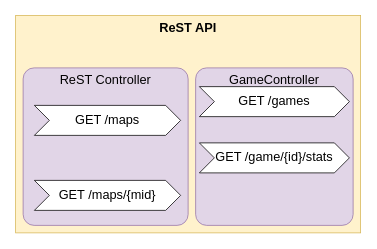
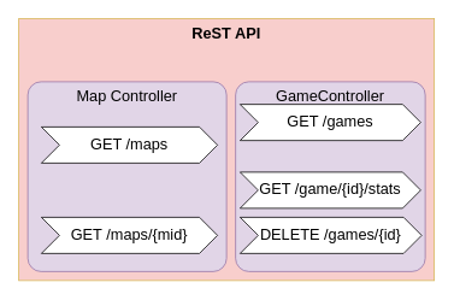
  <mxCell id="0" />
  <mxCell id="1" parent="0" />
- <mxCell id="2" value="&lt;div style=&quot;font-size: 17px;&quot;&gt;&lt;span style=&quot;font-size: 17px;&quot;&gt;ReST API&lt;/span&gt;&lt;/div&gt;" style="rounded=0;whiteSpace=wrap;html=1;align=center;spacingTop=0;verticalAlign=top;fontStyle=1;fillColor=#fff2cc;strokeColor=#d6b656;fontSize=17;" vertex="1" parent="1"><mxGeometry x="20" y="20" width="460" height="290" as="geometry" /></mxCell>
- <mxCell id="3" value="ReST Controller" style="rounded=1;whiteSpace=wrap;html=1;fontSize=17;fillColor=#e1d5e7;strokeColor=#9673a6;arcSize=7;verticalAlign=top;" vertex="1" parent="1"><mxGeometry x="30" y="90" width="220" height="210" as="geometry" /></mxCell>
+ <mxCell id="2" value="&lt;div style=&quot;font-size: 17px;&quot;&gt;&lt;span style=&quot;font-size: 17px;&quot;&gt;ReST API&lt;/span&gt;&lt;/div&gt;" style="rounded=0;whiteSpace=wrap;html=1;align=center;spacingTop=0;verticalAlign=top;fontStyle=1;fillColor=#f8cecc;strokeColor=#d6b656;fontSize=17;" vertex="1" parent="1"><mxGeometry x="20" y="20" width="460" height="290" as="geometry" /></mxCell>
+ <mxCell id="3" value="Map Controller" style="rounded=1;whiteSpace=wrap;html=1;fontSize=17;fillColor=#e1d5e7;strokeColor=#9673a6;arcSize=7;verticalAlign=top;" vertex="1" parent="1"><mxGeometry x="30" y="90" width="220" height="210" as="geometry" /></mxCell>
  <mxCell id="4" value="GameController" style="rounded=1;whiteSpace=wrap;html=1;fontSize=17;fillColor=#e1d5e7;strokeColor=#9673a6;arcSize=7;verticalAlign=top;" vertex="1" parent="1"><mxGeometry x="260" y="90" width="210" height="210" as="geometry" /></mxCell>
  <mxCell id="5" value="GET /maps" style="shape=step;perimeter=stepPerimeter;whiteSpace=wrap;html=1;fixedSize=1;fontSize=17;fontColor=#000000;" vertex="1" parent="1"><mxGeometry x="45" y="140" width="195" height="40" as="geometry" /></mxCell>
  <mxCell id="6" value="GET /maps/{mid}" style="shape=step;perimeter=stepPerimeter;whiteSpace=wrap;html=1;fixedSize=1;fontSize=17;fontColor=#000000;" vertex="1" parent="1"><mxGeometry x="45" y="240" width="195" height="40" as="geometry" /></mxCell>
  <mxCell id="7" value="GET /games" style="shape=step;perimeter=stepPerimeter;whiteSpace=wrap;html=1;fixedSize=1;fontSize=17;fontColor=#000000;" vertex="1" parent="1"><mxGeometry x="265" y="115" width="200" height="40" as="geometry" /></mxCell>
+ <mxCell id="8" value="DELETE /games/{id}" style="shape=step;perimeter=stepPerimeter;whiteSpace=wrap;html=1;fixedSize=1;fontSize=17;fontColor=#000000;" vertex="1" parent="1"><mxGeometry x="265" y="240" width="201" height="40" as="geometry" /></mxCell>
  <mxCell id="9" value="GET /game/{id}/stats" style="shape=step;perimeter=stepPerimeter;whiteSpace=wrap;html=1;fixedSize=1;fontSize=17;fontColor=#000000;size=20;" vertex="1" parent="1"><mxGeometry x="265" y="190" width="200" height="40" as="geometry" /></mxCell>
